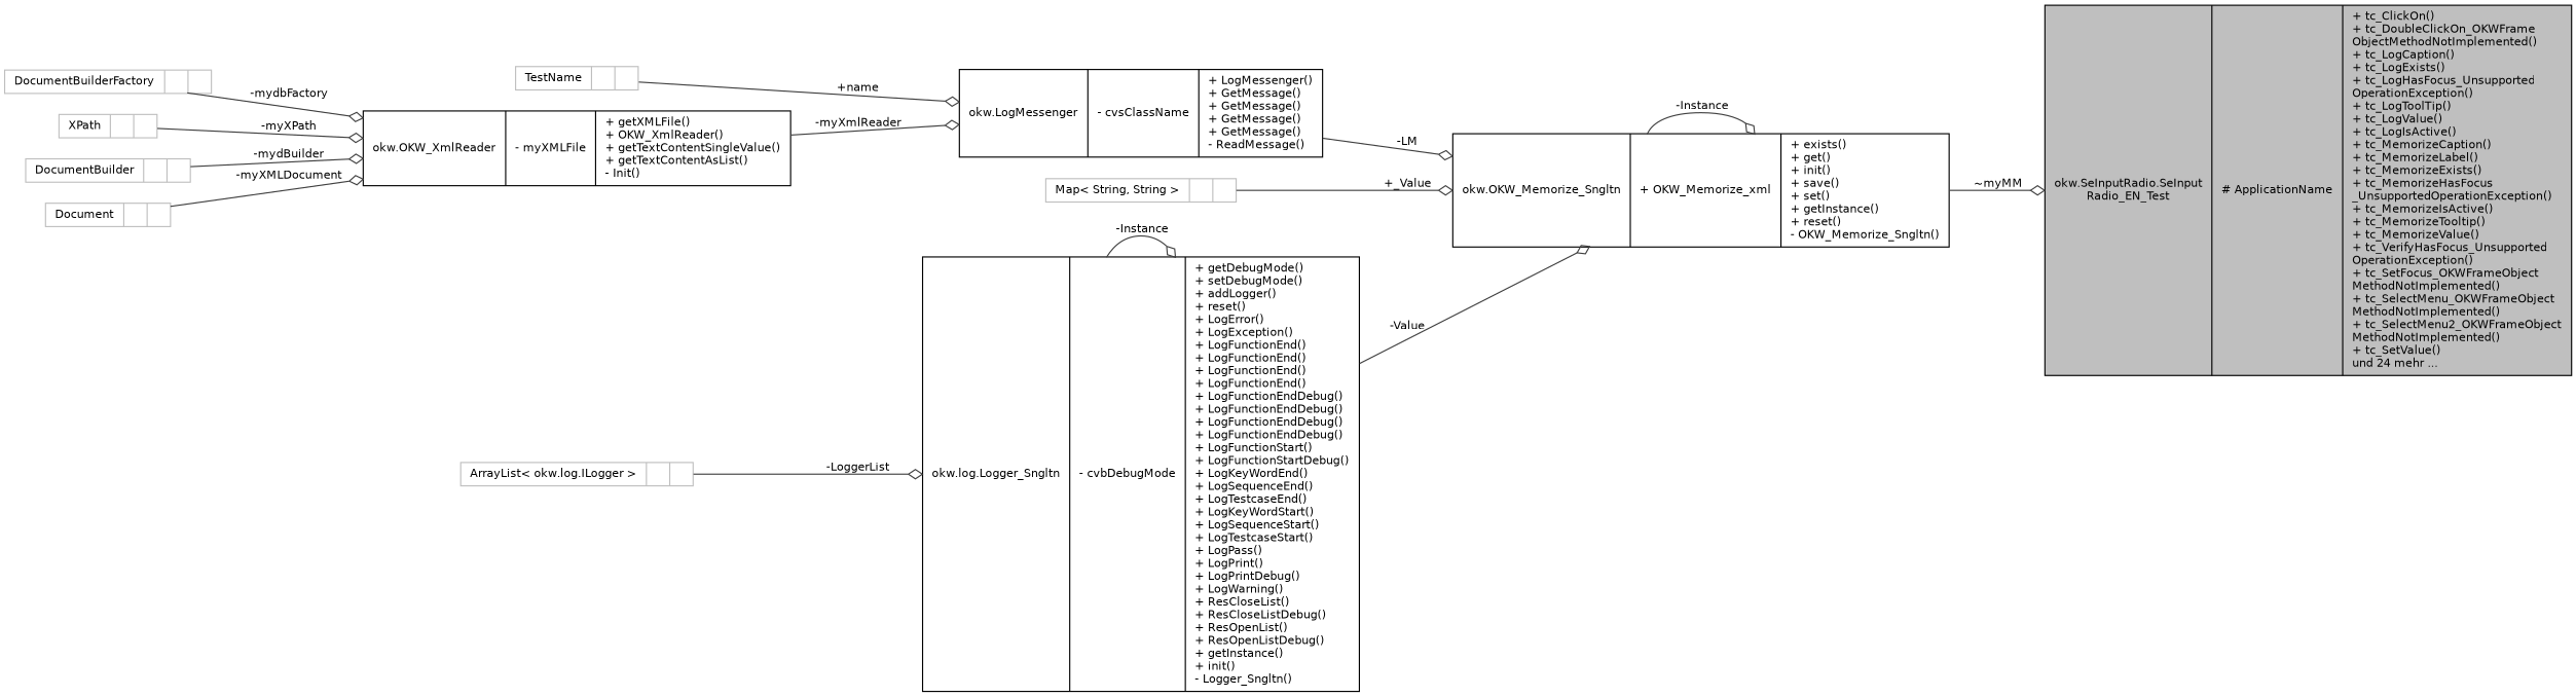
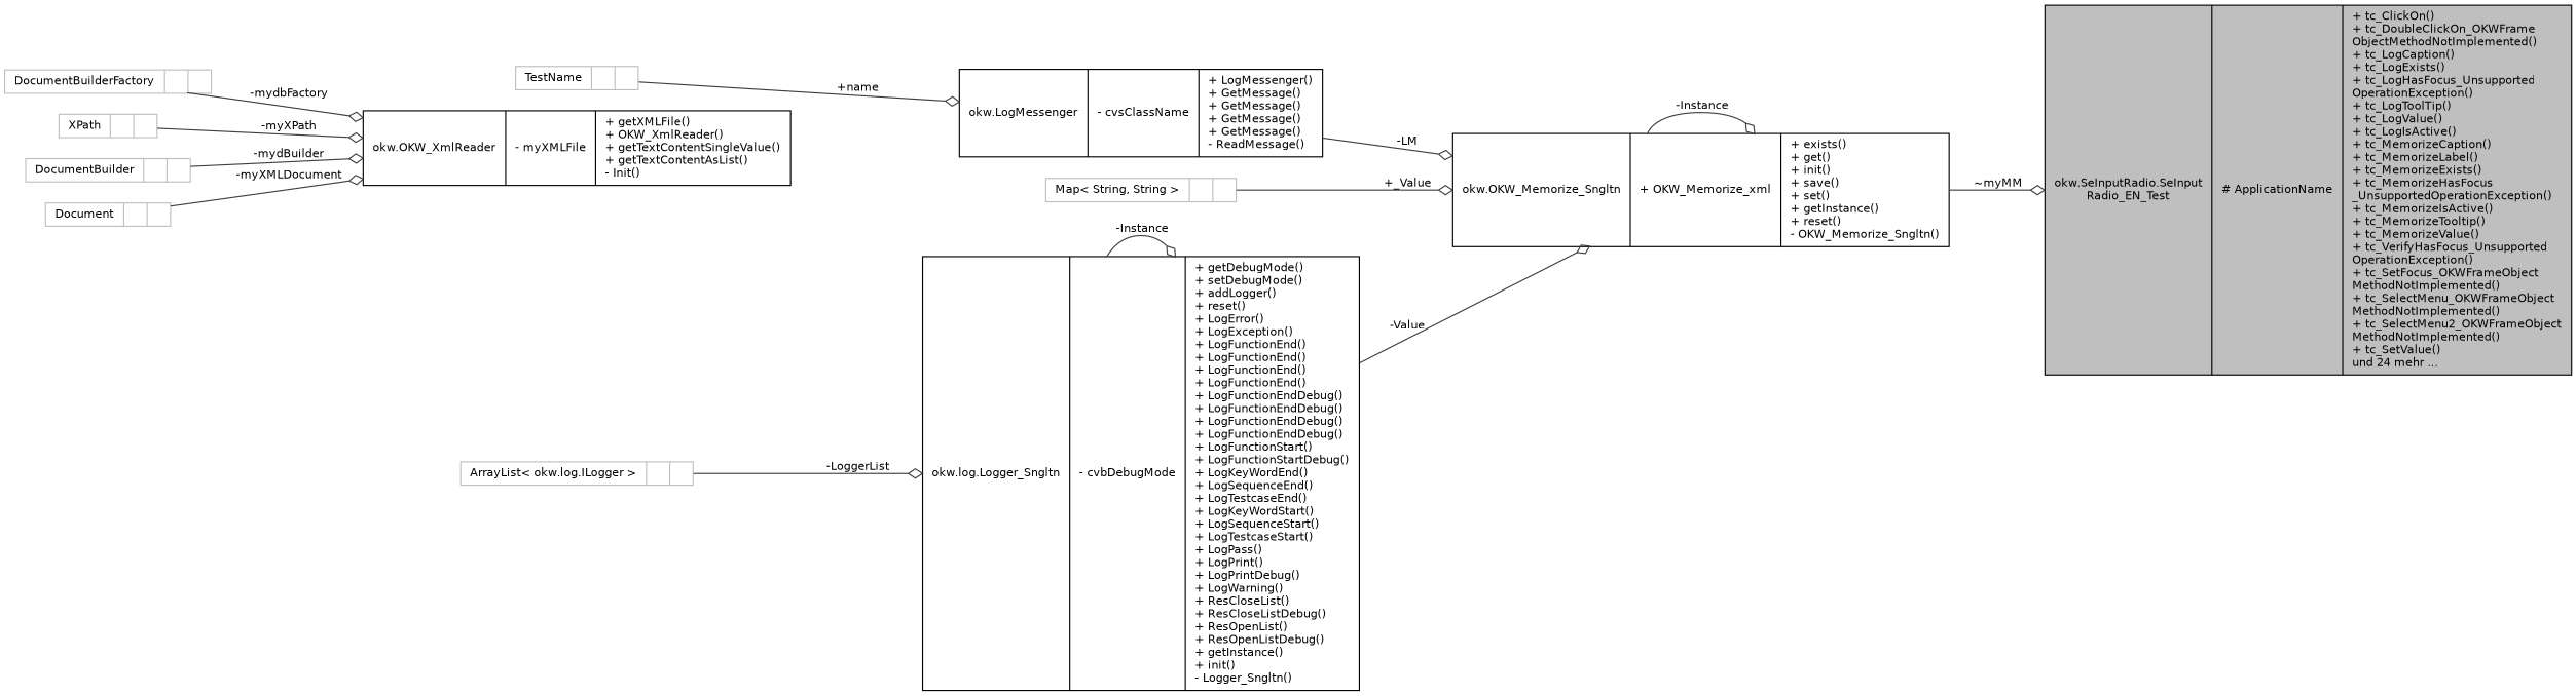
  digraph {
    rankdir=LR
    node [color=grey75 fillcolor=white fontname=Helvetica fontsize=10 shape=record style=filled]
    edge [arrowhead=odiamond color=grey25 fontname=Helvetica fontsize=10 labelfontname=Helvetica labelfontsize=10 style=solid]
    n1 [color=black fillcolor=grey75 fontcolor=black height=0.2 label="{okw.SeInputRadio.SeInput\lRadio_EN_Test\n|# ApplicationName\l|+ tc_ClickOn()\l+ tc_DoubleClickOn_OKWFrame\lObjectMethodNotImplemented()\l+ tc_LogCaption()\l+ tc_LogExists()\l+ tc_LogHasFocus_Unsupported\lOperationException()\l+ tc_LogToolTip()\l+ tc_LogValue()\l+ tc_LogIsActive()\l+ tc_MemorizeCaption()\l+ tc_MemorizeLabel()\l+ tc_MemorizeExists()\l+ tc_MemorizeHasFocus\l_UnsupportedOperationException()\l+ tc_MemorizeIsActive()\l+ tc_MemorizeTooltip()\l+ tc_MemorizeValue()\l+ tc_VerifyHasFocus_Unsupported\lOperationException()\l+ tc_SetFocus_OKWFrameObject\lMethodNotImplemented()\l+ tc_SelectMenu_OKWFrameObject\lMethodNotImplemented()\l+ tc_SelectMenu2_OKWFrameObject\lMethodNotImplemented()\l+ tc_SetValue()\lund 24 mehr ...\l}" width=0.4]
    n2 [height=0.2 label="{TestName\n||}" width=0.4]
    n3 [color=black height=0.2 label="{okw.LogMessenger\n|- cvsClassName\l|+ LogMessenger()\l+ GetMessage()\l+ GetMessage()\l+ GetMessage()\l+ GetMessage()\l- ReadMessage()\l}" width=0.4]
    n4 [color=black height=0.2 label="{okw.OKW_Memorize_Sngltn\n|+ OKW_Memorize_xml\l|+ exists()\l+ get()\l+ init()\l+ save()\l+ set()\l+ getInstance()\l+ reset()\l- OKW_Memorize_Sngltn()\l}" width=0.4]
    n5 [color=black height=0.2 label="{okw.OKW_XmlReader\n|- myXMLFile\l|+ getXMLFile()\l+ OKW_XmlReader()\l+ getTextContentSingleValue()\l+ getTextContentAsList()\l- Init()\l}" width=0.4]
    n6 [height=0.2 label="{DocumentBuilderFactory\n||}" width=0.4]
    n7 [height=0.2 label="{XPath\n||}" width=0.4]
    n8 [height=0.2 label="{DocumentBuilder\n||}" width=0.4]
    n9 [height=0.2 label="{Document\n||}" width=0.4]
    n10 [height=0.2 label="{Map\< String, String \>\n||}" width=0.4]
    n11 [color=black height=0.2 label="{okw.log.Logger_Sngltn\n|- cvbDebugMode\l|+ getDebugMode()\l+ setDebugMode()\l+ addLogger()\l+ reset()\l+ LogError()\l+ LogException()\l+ LogFunctionEnd()\l+ LogFunctionEnd()\l+ LogFunctionEnd()\l+ LogFunctionEnd()\l+ LogFunctionEndDebug()\l+ LogFunctionEndDebug()\l+ LogFunctionEndDebug()\l+ LogFunctionEndDebug()\l+ LogFunctionStart()\l+ LogFunctionStartDebug()\l+ LogKeyWordEnd()\l+ LogSequenceEnd()\l+ LogTestcaseEnd()\l+ LogKeyWordStart()\l+ LogSequenceStart()\l+ LogTestcaseStart()\l+ LogPass()\l+ LogPrint()\l+ LogPrintDebug()\l+ LogWarning()\l+ ResCloseList()\l+ ResCloseListDebug()\l+ ResOpenList()\l+ ResOpenListDebug()\l+ getInstance()\l+ init()\l- Logger_Sngltn()\l}" width=0.4]
    n12 [height=0.2 label="{ArrayList\< okw.log.ILogger \>\n||}" width=0.4]
    n2 -> n3 [label=" +name"]
    n3 -> n4 [label=" -LM"]
    n4 -> n1 [label=" ~myMM"]
    n4 -> n4 [label=" -Instance"]
-   n5 -> n3 [label=" -myXmlReader"]
    n6 -> n5 [label=" -mydbFactory"]
    n7 -> n5 [label=" -myXPath"]
    n8 -> n5 [label=" -mydBuilder"]
    n9 -> n5 [label=" -myXMLDocument"]
    n10 -> n4 [label=" +_Value"]
    n11 -> n4 [label=" -Value"]
    n11 -> n11 [label=" -Instance"]
    n12 -> n11 [label=" -LoggerList"]
  }
